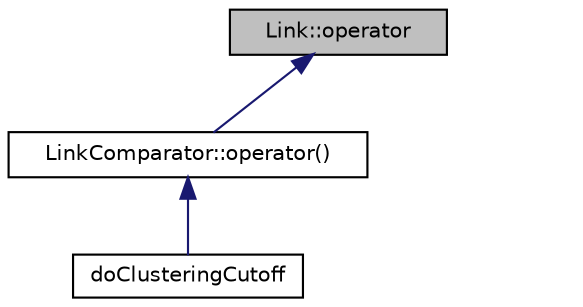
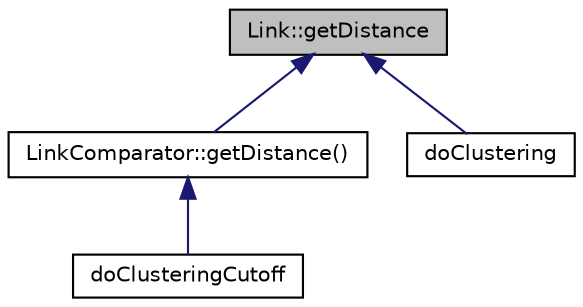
  digraph {
    rankdir=TB
    node [color=black fillcolor=white fontname=Helvetica fontsize=10 shape=record style=filled]
    edge [color=midnightblue dir=back fontname=Helvetica fontsize=10 labelfontname=Helvetica labelfontsize=10 style=solid]
-   n1 [fillcolor=grey75 fontcolor=black height=0.2 label="Link::operator" width=0.4]
-   n2 [height=0.2 label="LinkComparator::operator()" width=0.4]
+   n1 [fillcolor=grey75 fontcolor=black height=0.2 label="Link::getDistance" width=0.4]
+   n2 [height=0.2 label="LinkComparator::getDistance()" width=0.4]
+   n3 [height=0.2 label=doClustering width=0.4]
    n4 [height=0.2 label=doClusteringCutoff width=0.4]
    n1 -> n2
+   n1 -> n3
    n2 -> n4
  }
